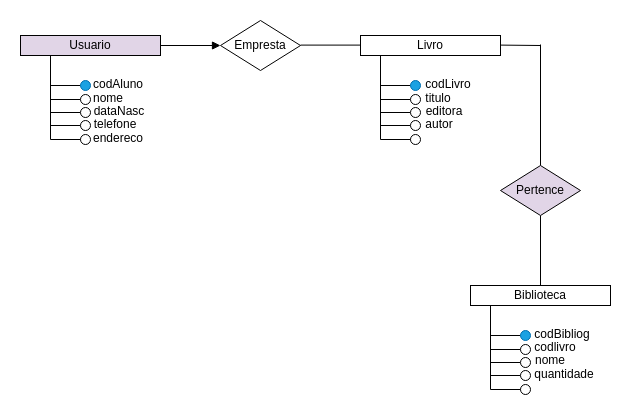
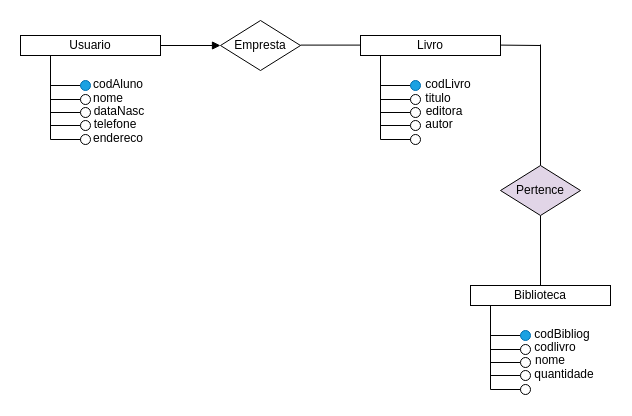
  <mxCell id="0" />
  <mxCell id="1" parent="0" />
- <mxCell id="2" value="Usuario" style="rounded=0;whiteSpace=wrap;html=1;fillColor=#e1d5e7;" parent="1" vertex="1"><mxGeometry x="20" y="35" width="140" height="20" as="geometry" /></mxCell>
+ <mxCell id="2" value="Usuario" style="rounded=0;whiteSpace=wrap;html=1;" parent="1" vertex="1"><mxGeometry x="20" y="35" width="140" height="20" as="geometry" /></mxCell>
  <mxCell id="3" value="" style="endArrow=none;html=1;" parent="1" edge="1"><mxGeometry width="50" height="50" relative="1" as="geometry"><mxPoint x="50" y="139" as="sourcePoint" /><mxPoint x="50" y="55" as="targetPoint" /></mxGeometry></mxCell>
  <mxCell id="4" value="" style="endArrow=none;html=1;rounded=1;" parent="1" edge="1"><mxGeometry width="50" height="50" relative="1" as="geometry"><mxPoint x="50" y="85" as="sourcePoint" /><mxPoint x="80" y="85" as="targetPoint" /></mxGeometry></mxCell>
  <mxCell id="5" value="" style="endArrow=none;html=1;rounded=1;" parent="1" edge="1"><mxGeometry width="50" height="50" relative="1" as="geometry"><mxPoint x="50" y="99" as="sourcePoint" /><mxPoint x="80" y="99" as="targetPoint" /></mxGeometry></mxCell>
  <mxCell id="6" value="" style="endArrow=none;html=1;rounded=1;" parent="1" edge="1"><mxGeometry width="50" height="50" relative="1" as="geometry"><mxPoint x="50" y="112" as="sourcePoint" /><mxPoint x="80" y="112" as="targetPoint" /></mxGeometry></mxCell>
  <mxCell id="7" value="" style="endArrow=none;html=1;rounded=1;" parent="1" edge="1"><mxGeometry width="50" height="50" relative="1" as="geometry"><mxPoint x="50" y="125" as="sourcePoint" /><mxPoint x="80" y="125" as="targetPoint" /></mxGeometry></mxCell>
  <mxCell id="8" value="" style="ellipse;whiteSpace=wrap;html=1;aspect=fixed;fillColor=#1ba1e2;strokeColor=#006EAF;fontColor=#ffffff;" parent="1" vertex="1"><mxGeometry x="80" y="80" width="10" height="10" as="geometry" /></mxCell>
  <mxCell id="9" value="" style="ellipse;whiteSpace=wrap;html=1;aspect=fixed;" parent="1" vertex="1"><mxGeometry x="80" y="94" width="10" height="10" as="geometry" /></mxCell>
  <mxCell id="10" value="" style="ellipse;whiteSpace=wrap;html=1;aspect=fixed;" parent="1" vertex="1"><mxGeometry x="80" y="107" width="10" height="10" as="geometry" /></mxCell>
  <mxCell id="11" value="" style="ellipse;whiteSpace=wrap;html=1;aspect=fixed;" parent="1" vertex="1"><mxGeometry x="80" y="120" width="10" height="10" as="geometry" /></mxCell>
  <mxCell id="12" value="codAluno" style="text;html=1;strokeColor=none;fillColor=none;align=center;verticalAlign=middle;whiteSpace=wrap;rounded=0;" parent="1" vertex="1"><mxGeometry x="98" y="74" width="40" height="20" as="geometry" /></mxCell>
  <mxCell id="13" value="nome" style="text;html=1;strokeColor=none;fillColor=none;align=center;verticalAlign=middle;whiteSpace=wrap;rounded=0;" parent="1" vertex="1"><mxGeometry x="88" y="88" width="40" height="20" as="geometry" /></mxCell>
  <mxCell id="14" value="dataNasc" style="text;html=1;strokeColor=none;fillColor=none;align=center;verticalAlign=middle;whiteSpace=wrap;rounded=0;" parent="1" vertex="1"><mxGeometry x="99" y="101" width="40" height="20" as="geometry" /></mxCell>
  <mxCell id="15" value="telefone" style="text;html=1;strokeColor=none;fillColor=none;align=center;verticalAlign=middle;whiteSpace=wrap;rounded=0;" parent="1" vertex="1"><mxGeometry x="95" y="114" width="40" height="20" as="geometry" /></mxCell>
  <mxCell id="16" value="Empresta" style="rhombus;whiteSpace=wrap;html=1;" parent="1" vertex="1"><mxGeometry x="220" y="20" width="80" height="50" as="geometry" /></mxCell>
  <mxCell id="17" value="" style="endArrow=block;html=1;exitX=1;exitY=0.5;exitDx=0;exitDy=0;entryX=0;entryY=0.5;entryDx=0;entryDy=0;" parent="1" source="2" target="16" edge="1"><mxGeometry width="50" height="50" relative="1" as="geometry"><mxPoint x="170" y="44.6" as="sourcePoint" /><mxPoint x="240" y="45" as="targetPoint" /></mxGeometry></mxCell>
  <mxCell id="18" value="" style="endArrow=none;html=1;rounded=1;" parent="1" edge="1"><mxGeometry width="50" height="50" relative="1" as="geometry"><mxPoint x="50" y="139" as="sourcePoint" /><mxPoint x="82" y="139" as="targetPoint" /></mxGeometry></mxCell>
  <mxCell id="19" value="" style="ellipse;whiteSpace=wrap;html=1;aspect=fixed;" parent="1" vertex="1"><mxGeometry x="80" y="134" width="10" height="10" as="geometry" /></mxCell>
  <mxCell id="20" value="endereco" style="text;html=1;strokeColor=none;fillColor=none;align=center;verticalAlign=middle;whiteSpace=wrap;rounded=0;" parent="1" vertex="1"><mxGeometry x="98" y="128" width="40" height="20" as="geometry" /></mxCell>
  <mxCell id="21" value="Livro" style="rounded=0;whiteSpace=wrap;html=1;" parent="1" vertex="1"><mxGeometry x="360" y="35" width="140" height="20" as="geometry" /></mxCell>
  <mxCell id="22" value="" style="endArrow=none;html=1;exitX=1;exitY=0.5;exitDx=0;exitDy=0;entryX=0;entryY=0.5;entryDx=0;entryDy=0;" parent="1" edge="1"><mxGeometry width="50" height="50" relative="1" as="geometry"><mxPoint x="300" y="44.6" as="sourcePoint" /><mxPoint x="360" y="44.6" as="targetPoint" /></mxGeometry></mxCell>
  <mxCell id="23" value="" style="endArrow=none;html=1;" parent="1" edge="1"><mxGeometry width="50" height="50" relative="1" as="geometry"><mxPoint x="380" y="139" as="sourcePoint" /><mxPoint x="380" y="55" as="targetPoint" /></mxGeometry></mxCell>
  <mxCell id="24" value="" style="endArrow=none;html=1;rounded=1;" parent="1" edge="1"><mxGeometry width="50" height="50" relative="1" as="geometry"><mxPoint x="380" y="85" as="sourcePoint" /><mxPoint x="410" y="85" as="targetPoint" /></mxGeometry></mxCell>
  <mxCell id="25" value="" style="endArrow=none;html=1;rounded=1;" parent="1" edge="1"><mxGeometry width="50" height="50" relative="1" as="geometry"><mxPoint x="380" y="99" as="sourcePoint" /><mxPoint x="410" y="99" as="targetPoint" /></mxGeometry></mxCell>
  <mxCell id="26" value="" style="endArrow=none;html=1;rounded=1;" parent="1" edge="1"><mxGeometry width="50" height="50" relative="1" as="geometry"><mxPoint x="380" y="112" as="sourcePoint" /><mxPoint x="410" y="112" as="targetPoint" /></mxGeometry></mxCell>
  <mxCell id="27" value="" style="endArrow=none;html=1;rounded=1;" parent="1" edge="1"><mxGeometry width="50" height="50" relative="1" as="geometry"><mxPoint x="380" y="125" as="sourcePoint" /><mxPoint x="410" y="125" as="targetPoint" /></mxGeometry></mxCell>
  <mxCell id="28" value="" style="ellipse;whiteSpace=wrap;html=1;aspect=fixed;fillColor=#1ba1e2;strokeColor=#006EAF;fontColor=#ffffff;" parent="1" vertex="1"><mxGeometry x="410" y="80" width="10" height="10" as="geometry" /></mxCell>
  <mxCell id="29" value="" style="ellipse;whiteSpace=wrap;html=1;aspect=fixed;" parent="1" vertex="1"><mxGeometry x="410" y="94" width="10" height="10" as="geometry" /></mxCell>
  <mxCell id="30" value="" style="ellipse;whiteSpace=wrap;html=1;aspect=fixed;" parent="1" vertex="1"><mxGeometry x="410" y="107" width="10" height="10" as="geometry" /></mxCell>
  <mxCell id="31" value="" style="ellipse;whiteSpace=wrap;html=1;aspect=fixed;" parent="1" vertex="1"><mxGeometry x="410" y="120" width="10" height="10" as="geometry" /></mxCell>
  <mxCell id="32" value="codLivro" style="text;html=1;strokeColor=none;fillColor=none;align=center;verticalAlign=middle;whiteSpace=wrap;rounded=0;" parent="1" vertex="1"><mxGeometry x="428" y="74" width="40" height="20" as="geometry" /></mxCell>
  <mxCell id="33" value="titulo" style="text;html=1;strokeColor=none;fillColor=none;align=center;verticalAlign=middle;whiteSpace=wrap;rounded=0;" parent="1" vertex="1"><mxGeometry x="418" y="88" width="40" height="20" as="geometry" /></mxCell>
  <mxCell id="34" value="editora" style="text;html=1;strokeColor=none;fillColor=none;align=center;verticalAlign=middle;whiteSpace=wrap;rounded=0;" parent="1" vertex="1"><mxGeometry x="424" y="101" width="40" height="20" as="geometry" /></mxCell>
  <mxCell id="35" value="autor" style="text;html=1;strokeColor=none;fillColor=none;align=center;verticalAlign=middle;whiteSpace=wrap;rounded=0;" parent="1" vertex="1"><mxGeometry x="419" y="114" width="40" height="20" as="geometry" /></mxCell>
  <mxCell id="36" value="" style="endArrow=none;html=1;rounded=1;" parent="1" edge="1"><mxGeometry width="50" height="50" relative="1" as="geometry"><mxPoint x="380" y="139" as="sourcePoint" /><mxPoint x="412" y="139" as="targetPoint" /></mxGeometry></mxCell>
  <mxCell id="37" value="" style="ellipse;whiteSpace=wrap;html=1;aspect=fixed;" parent="1" vertex="1"><mxGeometry x="410" y="134" width="10" height="10" as="geometry" /></mxCell>
  <mxCell id="38" value="" style="endArrow=none;html=1;exitX=0.5;exitY=0;exitDx=0;exitDy=0;" parent="1" source="42" edge="1"><mxGeometry width="50" height="50" relative="1" as="geometry"><mxPoint x="540" y="255" as="sourcePoint" /><mxPoint x="540" y="215" as="targetPoint" /></mxGeometry></mxCell>
  <mxCell id="39" value="" style="endArrow=none;html=1;" parent="1" edge="1"><mxGeometry width="50" height="50" relative="1" as="geometry"><mxPoint x="540" y="165" as="sourcePoint" /><mxPoint x="540" y="44" as="targetPoint" /></mxGeometry></mxCell>
  <mxCell id="40" value="" style="endArrow=none;html=1;" parent="1" edge="1"><mxGeometry width="50" height="50" relative="1" as="geometry"><mxPoint x="500" y="44.6" as="sourcePoint" /><mxPoint x="540" y="45" as="targetPoint" /></mxGeometry></mxCell>
  <mxCell id="41" value="Pertence" style="rhombus;whiteSpace=wrap;html=1;fillColor=#e1d5e7;" parent="1" vertex="1"><mxGeometry x="500" y="165" width="80" height="50" as="geometry" /></mxCell>
  <mxCell id="42" value="Biblioteca" style="rounded=0;whiteSpace=wrap;html=1;" parent="1" vertex="1"><mxGeometry x="470" y="285" width="140" height="20" as="geometry" /></mxCell>
  <mxCell id="43" value="" style="endArrow=none;html=1;" parent="1" edge="1"><mxGeometry width="50" height="50" relative="1" as="geometry"><mxPoint x="490" y="389" as="sourcePoint" /><mxPoint x="490" y="305" as="targetPoint" /></mxGeometry></mxCell>
  <mxCell id="44" value="" style="endArrow=none;html=1;rounded=1;" parent="1" edge="1"><mxGeometry width="50" height="50" relative="1" as="geometry"><mxPoint x="490" y="335" as="sourcePoint" /><mxPoint x="520" y="335" as="targetPoint" /></mxGeometry></mxCell>
  <mxCell id="45" value="" style="endArrow=none;html=1;rounded=1;" parent="1" edge="1"><mxGeometry width="50" height="50" relative="1" as="geometry"><mxPoint x="490" y="349" as="sourcePoint" /><mxPoint x="520" y="349" as="targetPoint" /></mxGeometry></mxCell>
  <mxCell id="46" value="" style="endArrow=none;html=1;rounded=1;" parent="1" edge="1"><mxGeometry width="50" height="50" relative="1" as="geometry"><mxPoint x="490" y="362" as="sourcePoint" /><mxPoint x="520" y="362" as="targetPoint" /></mxGeometry></mxCell>
  <mxCell id="47" value="" style="endArrow=none;html=1;rounded=1;" parent="1" edge="1"><mxGeometry width="50" height="50" relative="1" as="geometry"><mxPoint x="490" y="375" as="sourcePoint" /><mxPoint x="520" y="375" as="targetPoint" /></mxGeometry></mxCell>
  <mxCell id="48" value="" style="ellipse;whiteSpace=wrap;html=1;aspect=fixed;fillColor=#1ba1e2;strokeColor=#006EAF;fontColor=#ffffff;" parent="1" vertex="1"><mxGeometry x="520" y="330" width="10" height="10" as="geometry" /></mxCell>
  <mxCell id="49" value="" style="ellipse;whiteSpace=wrap;html=1;aspect=fixed;" parent="1" vertex="1"><mxGeometry x="520" y="344" width="10" height="10" as="geometry" /></mxCell>
  <mxCell id="50" value="" style="ellipse;whiteSpace=wrap;html=1;aspect=fixed;" parent="1" vertex="1"><mxGeometry x="520" y="357" width="10" height="10" as="geometry" /></mxCell>
  <mxCell id="51" value="" style="ellipse;whiteSpace=wrap;html=1;aspect=fixed;" parent="1" vertex="1"><mxGeometry x="520" y="370" width="10" height="10" as="geometry" /></mxCell>
  <mxCell id="52" value="codBibliog" style="text;html=1;strokeColor=none;fillColor=none;align=center;verticalAlign=middle;whiteSpace=wrap;rounded=0;" parent="1" vertex="1"><mxGeometry x="542" y="324" width="40" height="20" as="geometry" /></mxCell>
  <mxCell id="53" value="nome" style="text;html=1;strokeColor=none;fillColor=none;align=center;verticalAlign=middle;whiteSpace=wrap;rounded=0;" parent="1" vertex="1"><mxGeometry x="530" y="350" width="40" height="20" as="geometry" /></mxCell>
  <mxCell id="54" value="" style="endArrow=none;html=1;rounded=1;" parent="1" edge="1"><mxGeometry width="50" height="50" relative="1" as="geometry"><mxPoint x="490" y="389" as="sourcePoint" /><mxPoint x="522" y="389" as="targetPoint" /></mxGeometry></mxCell>
  <mxCell id="55" value="" style="ellipse;whiteSpace=wrap;html=1;aspect=fixed;" parent="1" vertex="1"><mxGeometry x="520" y="384" width="10" height="10" as="geometry" /></mxCell>
  <mxCell id="56" value="quantidade" style="text;html=1;strokeColor=none;fillColor=none;align=center;verticalAlign=middle;whiteSpace=wrap;rounded=0;" parent="1" vertex="1"><mxGeometry x="544" y="364" width="40" height="20" as="geometry" /></mxCell>
  <mxCell id="57" value="codlivro" style="text;html=1;strokeColor=none;fillColor=none;align=center;verticalAlign=middle;whiteSpace=wrap;rounded=0;" parent="1" vertex="1"><mxGeometry x="535" y="337" width="40" height="20" as="geometry" /></mxCell>
